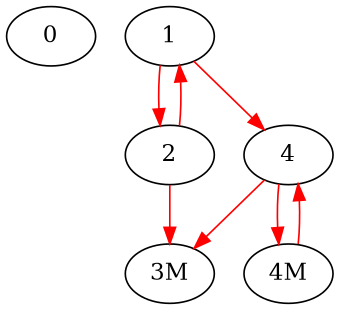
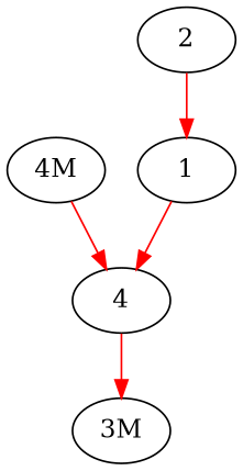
  digraph {
    edge [color=red]
-   0
    1
    2
    4
    "3M"
    n6 [label="4M"]
-   1 -> 2
    1 -> 4
    2 -> 1
-   2 -> "3M"
    4 -> "3M"
-   4 -> n6
    n6 -> 4
  }
